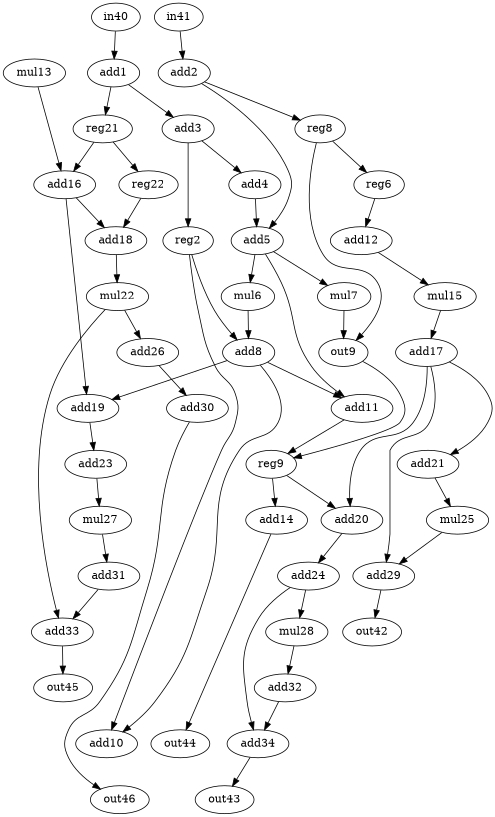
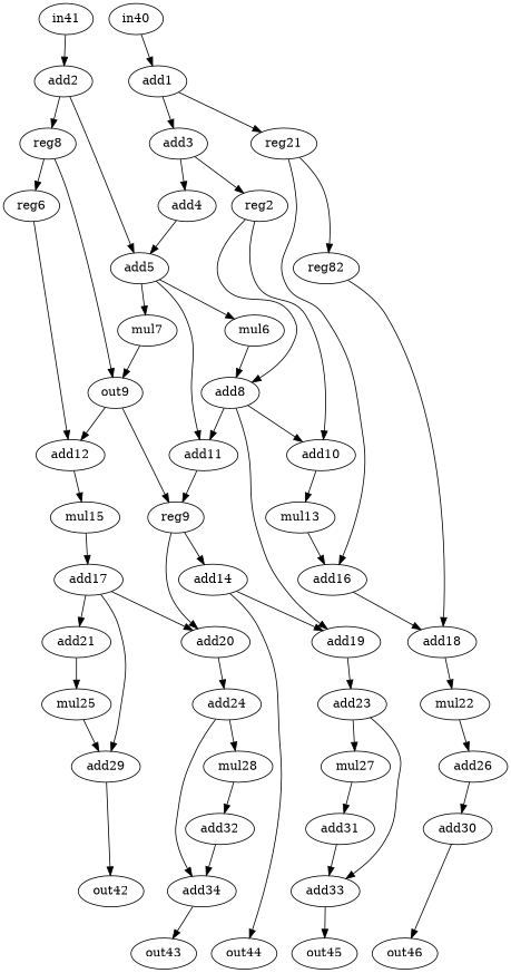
  strict digraph {
    node [op=add]
    edge [port=0 weight=0]
    n1 [label=add1 op=addi value=2]
    n2 [label=add3 op=addi value=2]
    n3 [label=reg21 op=reg]
    n4 [label=add4 op=addi value=2]
    n5 [label=reg2 op=reg]
    n6 [label=add16]
-   n7 [label=reg22 op=reg]
+   n7 [label=reg82 op=reg]
    n8 [label=add2 op=addi value=2]
    n9 [label=add5]
    n10 [label=reg8 op=reg]
    n11 [label=mul6 op=muli value=2]
    n12 [label=mul7 op=muli value=2]
    n13 [label=add11]
    n14 [label=out9]
    n15 [label=reg6 op=reg]
    n16 [label=add8]
    n17 [label=add10]
    n18 [label=reg9 op=reg]
    n19 [label=add19]
    n20 [label=add12]
    n21 [label=mul13 op=muli value=2]
    n22 [label=add23 op=addi value=2]
    n23 [label=mul15 op=muli value=2]
    n24 [label=add14]
    n25 [label=add20]
    n26 [label=out44 op=out]
    n27 [label=add17 op=addi value=2]
    n28 [label=add18]
    n29 [label=add21 op=addi value=2]
    n30 [label=add29]
    n31 [label=mul22 op=muli value=2]
    n32 [label=add30]
    n33 [label=out46 op=out]
    n34 [label=add24 op=addi value=2]
    n35 [label=mul25 op=muli value=2]
    n36 [label=out42 op=out]
    n37 [label=add26 op=addi value=2]
    n38 [label=mul27 op=muli value=2]
    n39 [label=add33]
    n40 [label=mul28 op=muli value=2]
    n41 [label=add34]
    n42 [label=add31 op=addi value=2]
    n43 [label=out45 op=out]
    n44 [label=add32 op=addi value=2]
    n45 [label=out43 op=out]
    n46 [label=in40 op=in]
    n47 [label=in41 op=in]
    n1 -> n2
    n1 -> n3
    n2 -> n4
    n2 -> n5
    n3 -> n6 [port=1]
    n3 -> n7
    n4 -> n9 [port=1]
    n5 -> n16 [port=1]
    n5 -> n17 [port=1]
-   n6 -> n19 [port=1]
+   n24 -> n19 [port=1]
    n6 -> n28
    n7 -> n28 [port=1]
    n8 -> n9
    n8 -> n10
    n9 -> n11
    n9 -> n12
    n9 -> n13
    n10 -> n14 [port=1]
    n10 -> n15
    n11 -> n16
    n12 -> n14
    n13 -> n18
    n14 -> n18
+   n14 -> n20
    n15 -> n20 [port=1]
    n16 -> n13 [port=1]
    n16 -> n17
    n16 -> n19
+   n17 -> n21
    n18 -> n24 [port=1]
    n18 -> n25 [port=1]
    n19 -> n22
    n20 -> n23
    n21 -> n6
    n22 -> n38
-   n31 -> n39
+   n22 -> n39
    n23 -> n27
    n24 -> n26
    n25 -> n34
    n27 -> n25
    n27 -> n29
    n27 -> n30
    n28 -> n31
    n29 -> n35
    n30 -> n36
    n31 -> n37
    n32 -> n33
    n34 -> n40
    n34 -> n41
    n35 -> n30 [port=1]
    n37 -> n32 [port=1]
    n38 -> n42
    n39 -> n43
    n40 -> n44
    n41 -> n45
    n42 -> n39 [port=1]
    n44 -> n41 [port=1]
    n46 -> n1
    n47 -> n8
  }
